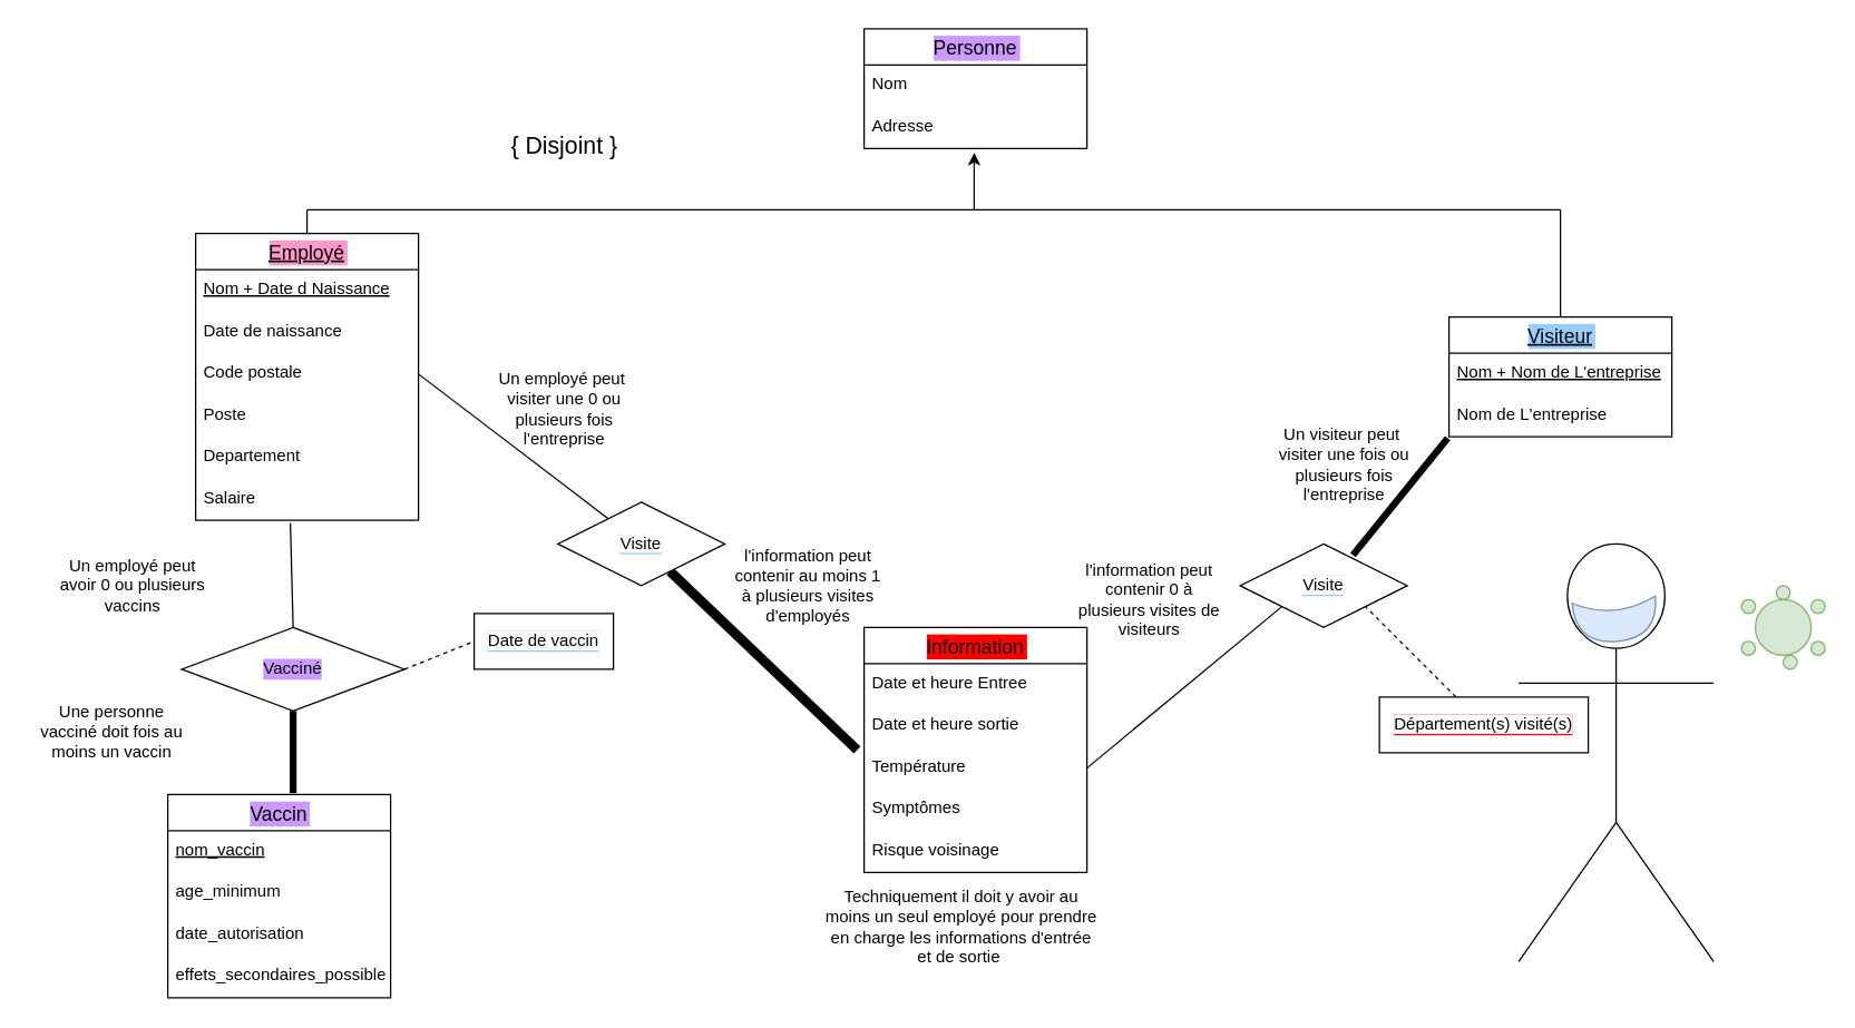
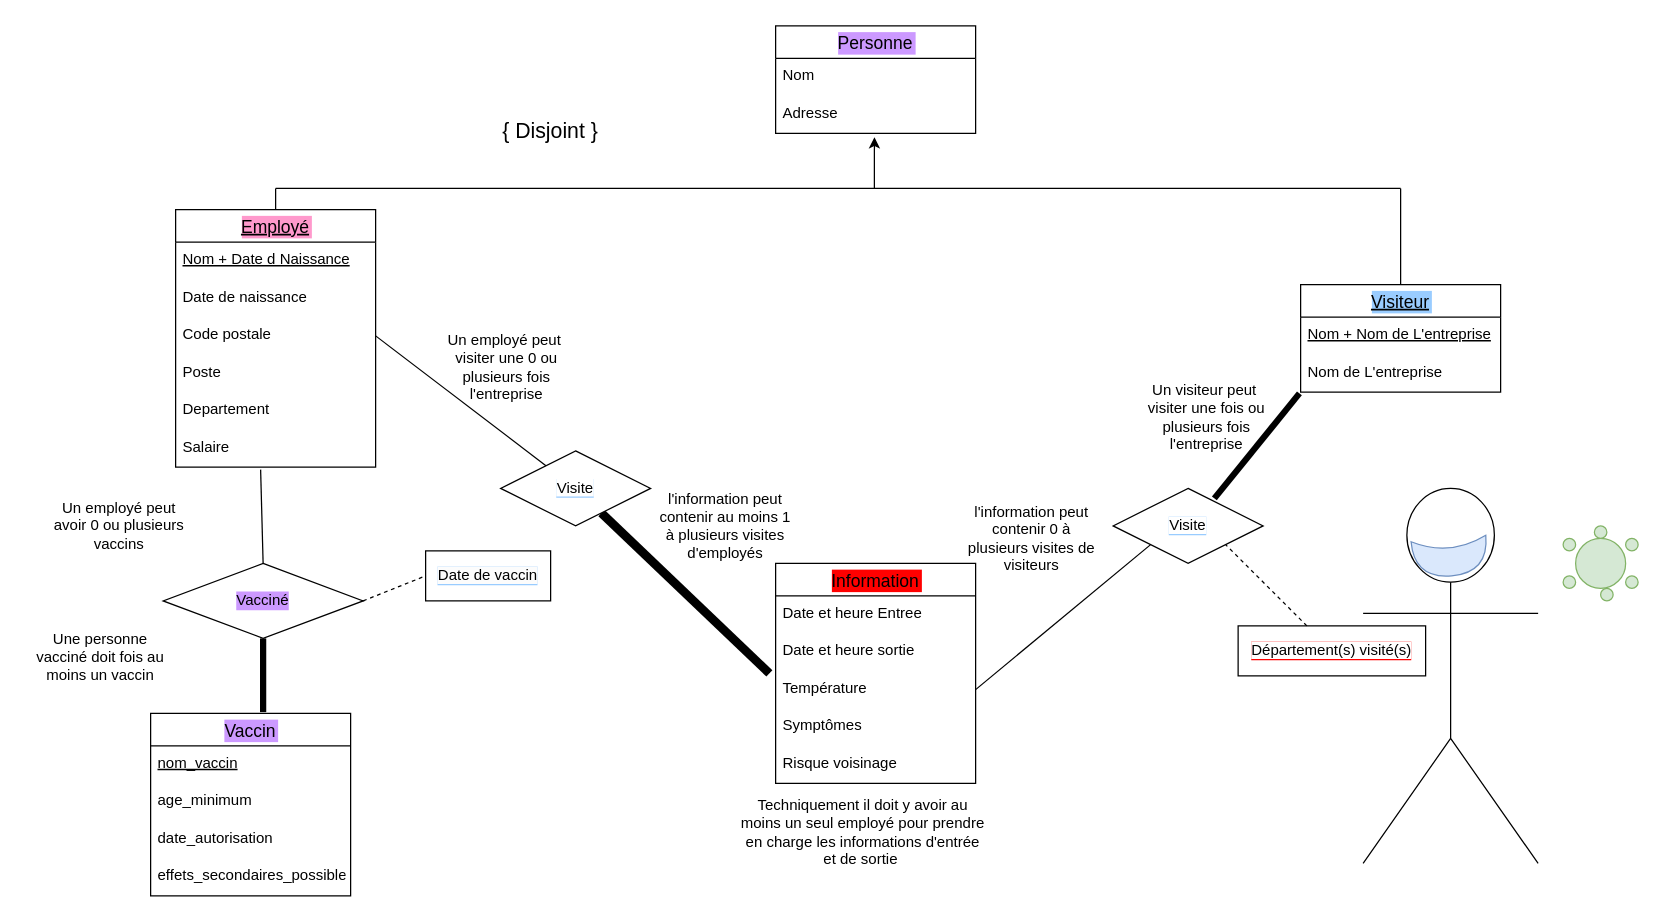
  <mxCell id="0" />
  <mxCell id="1" parent="0" />
  <mxCell id="2" value="" style="endArrow=classic;html=1;entryX=0.494;entryY=1.1;entryDx=0;entryDy=0;entryPerimeter=0;" edge="1" parent="1" target="20"><mxGeometry width="50" height="50" relative="1" as="geometry"><mxPoint x="699" y="150" as="sourcePoint" /><mxPoint x="635" y="130" as="targetPoint" /></mxGeometry></mxCell>
  <mxCell id="3" value="" style="endArrow=none;html=1;" edge="1" parent="1"><mxGeometry width="50" height="50" relative="1" as="geometry"><mxPoint x="220" y="150" as="sourcePoint" /><mxPoint x="1120" y="150" as="targetPoint" /></mxGeometry></mxCell>
  <mxCell id="4" value="" style="endArrow=none;html=1;exitX=0.5;exitY=0;exitDx=0;exitDy=0;" edge="1" parent="1" source="11"><mxGeometry width="50" height="50" relative="1" as="geometry"><mxPoint x="410" y="180" as="sourcePoint" /><mxPoint x="220" y="150" as="targetPoint" /></mxGeometry></mxCell>
  <mxCell id="5" value="" style="endArrow=none;html=1;exitX=0.5;exitY=0;exitDx=0;exitDy=0;" edge="1" parent="1" source="21"><mxGeometry width="50" height="50" relative="1" as="geometry"><mxPoint x="850" y="180" as="sourcePoint" /><mxPoint x="1120" y="150" as="targetPoint" /></mxGeometry></mxCell>
  <mxCell id="6" value="Vacciné" style="shape=rhombus;perimeter=rhombusPerimeter;whiteSpace=wrap;html=1;align=center;labelBackgroundColor=#CC99FF;" vertex="1" parent="1"><mxGeometry x="130" y="450" width="160" height="60" as="geometry" /></mxCell>
  <mxCell id="7" value="" style="endArrow=none;html=1;strokeWidth=5;entryX=0.5;entryY=1;entryDx=0;entryDy=0;" edge="1" parent="1" target="6"><mxGeometry width="50" height="50" relative="1" as="geometry"><mxPoint y="569" as="sourcePoint" x="210" /><mxPoint x="409.5" y="510" as="targetPoint" /></mxGeometry></mxCell>
- <mxCell id="8" value="&lt;font style=&quot;font-size: 17px&quot;&gt;{ Disjoint }&lt;/font&gt;" style="text;html=1;strokeColor=none;fillColor=none;align=center;verticalAlign=middle;whiteSpace=wrap;rounded=0;labelBackgroundColor=none;" vertex="1" parent="1"><mxGeometry x="340" y="80" width="130" height="50" as="geometry" /></mxCell>
+ <mxCell id="8" value="&lt;font style=&quot;font-size: 17px&quot;&gt;{ Disjoint }&lt;/font&gt;" style="text;html=1;strokeColor=none;fillColor=none;align=center;verticalAlign=middle;whiteSpace=wrap;rounded=0;labelBackgroundColor=none;" vertex="1" parent="1"><mxGeometry x="375" y="80" width="130" height="50" as="geometry" /></mxCell>
  <mxCell id="9" value="Une personne vacciné doit fois au moins un vaccin" style="text;html=1;strokeColor=none;fillColor=none;align=center;verticalAlign=middle;whiteSpace=wrap;rounded=0;labelBackgroundColor=none;" vertex="1" parent="1"><mxGeometry x="20" y="500" width="120" height="50" as="geometry" /></mxCell>
  <mxCell id="10" value="Un employé peut avoir 0 ou plusieurs vaccins" style="text;html=1;strokeColor=none;fillColor=none;align=center;verticalAlign=middle;whiteSpace=wrap;rounded=0;labelBackgroundColor=none;" vertex="1" parent="1"><mxGeometry x="40" y="400" width="110" height="40" as="geometry" /></mxCell>
  <mxCell id="11" value="Employé" style="swimlane;fontStyle=4;childLayout=stackLayout;horizontal=1;startSize=26;horizontalStack=0;resizeParent=1;resizeParentMax=0;resizeLast=0;collapsible=1;marginBottom=0;align=center;fontSize=14;labelBackgroundColor=#FF99CC;" vertex="1" parent="1"><mxGeometry x="140" y="167" width="160" height="206" as="geometry" /></mxCell>
  <mxCell id="12" value="Nom + Date d Naissance" style="text;strokeColor=none;fillColor=none;spacingLeft=4;spacingRight=4;overflow=hidden;rotatable=0;points=[[0,0.5],[1,0.5]];portConstraint=eastwest;fontSize=12;fontStyle=4" vertex="1" parent="11"><mxGeometry y="26" width="160" height="30" as="geometry" /></mxCell>
  <mxCell id="13" value="Date de naissance" style="text;strokeColor=none;fillColor=none;spacingLeft=4;spacingRight=4;overflow=hidden;rotatable=0;points=[[0,0.5],[1,0.5]];portConstraint=eastwest;fontSize=12;" vertex="1" parent="11"><mxGeometry y="56" width="160" height="30" as="geometry" /></mxCell>
  <mxCell id="14" value="Code postale" style="text;strokeColor=none;fillColor=none;spacingLeft=4;spacingRight=4;overflow=hidden;rotatable=0;points=[[0,0.5],[1,0.5]];portConstraint=eastwest;fontSize=12;" vertex="1" parent="11"><mxGeometry y="86" width="160" height="30" as="geometry" /></mxCell>
  <mxCell id="15" value="Poste" style="text;strokeColor=none;fillColor=none;spacingLeft=4;spacingRight=4;overflow=hidden;rotatable=0;points=[[0,0.5],[1,0.5]];portConstraint=eastwest;fontSize=12;" vertex="1" parent="11"><mxGeometry y="116" width="160" height="30" as="geometry" /></mxCell>
  <mxCell id="16" value="Departement" style="text;strokeColor=none;fillColor=none;spacingLeft=4;spacingRight=4;overflow=hidden;rotatable=0;points=[[0,0.5],[1,0.5]];portConstraint=eastwest;fontSize=12;" vertex="1" parent="11"><mxGeometry y="146" width="160" height="30" as="geometry" /></mxCell>
  <mxCell id="17" value="Salaire" style="text;strokeColor=none;fillColor=none;spacingLeft=4;spacingRight=4;overflow=hidden;rotatable=0;points=[[0,0.5],[1,0.5]];portConstraint=eastwest;fontSize=12;" vertex="1" parent="11"><mxGeometry y="176" width="160" height="30" as="geometry" /></mxCell>
  <mxCell id="18" value="Personne" style="swimlane;fontStyle=0;childLayout=stackLayout;horizontal=1;startSize=26;horizontalStack=0;resizeParent=1;resizeParentMax=0;resizeLast=0;collapsible=1;marginBottom=0;align=center;fontSize=14;labelBackgroundColor=#CC99FF;" vertex="1" parent="1"><mxGeometry x="620" y="20" width="160" height="86" as="geometry" /></mxCell>
  <mxCell id="19" value="Nom" style="text;strokeColor=none;fillColor=none;spacingLeft=4;spacingRight=4;overflow=hidden;rotatable=0;points=[[0,0.5],[1,0.5]];portConstraint=eastwest;fontSize=12;" vertex="1" parent="18"><mxGeometry y="26" width="160" height="30" as="geometry" /></mxCell>
  <mxCell id="20" value="Adresse" style="text;strokeColor=none;fillColor=none;spacingLeft=4;spacingRight=4;overflow=hidden;rotatable=0;points=[[0,0.5],[1,0.5]];portConstraint=eastwest;fontSize=12;" vertex="1" parent="18"><mxGeometry y="56" width="160" height="30" as="geometry" /></mxCell>
  <mxCell id="21" value="Visiteur" style="swimlane;fontStyle=4;childLayout=stackLayout;horizontal=1;startSize=26;horizontalStack=0;resizeParent=1;resizeParentMax=0;resizeLast=0;collapsible=1;marginBottom=0;align=center;fontSize=14;labelBackgroundColor=#99CCFF;" vertex="1" parent="1"><mxGeometry x="1040" y="227" width="160" height="86" as="geometry" /></mxCell>
  <mxCell id="22" value="Nom + Nom de L'entreprise" style="text;strokeColor=none;fillColor=none;spacingLeft=4;spacingRight=4;overflow=hidden;rotatable=0;points=[[0,0.5],[1,0.5]];portConstraint=eastwest;fontSize=12;fontStyle=4" vertex="1" parent="21"><mxGeometry y="26" width="160" height="30" as="geometry" /></mxCell>
  <mxCell id="23" value="Nom de L'entreprise" style="text;strokeColor=none;fillColor=none;spacingLeft=4;spacingRight=4;overflow=hidden;rotatable=0;points=[[0,0.5],[1,0.5]];portConstraint=eastwest;fontSize=12;" vertex="1" parent="21"><mxGeometry y="56" width="160" height="30" as="geometry" /></mxCell>
  <mxCell id="24" value="Vaccin" style="swimlane;fontStyle=0;childLayout=stackLayout;horizontal=1;startSize=26;horizontalStack=0;resizeParent=1;resizeParentMax=0;resizeLast=0;collapsible=1;marginBottom=0;align=center;fontSize=14;labelBackgroundColor=#CC99FF;" vertex="1" parent="1"><mxGeometry x="120" y="570" width="160" height="146" as="geometry" /></mxCell>
  <mxCell id="25" value="nom_vaccin" style="text;strokeColor=none;fillColor=none;spacingLeft=4;spacingRight=4;overflow=hidden;rotatable=0;points=[[0,0.5],[1,0.5]];portConstraint=eastwest;fontSize=12;fontStyle=4" vertex="1" parent="24"><mxGeometry y="26" width="160" height="30" as="geometry" /></mxCell>
  <mxCell id="26" value="age_minimum" style="text;strokeColor=none;fillColor=none;spacingLeft=4;spacingRight=4;overflow=hidden;rotatable=0;points=[[0,0.5],[1,0.5]];portConstraint=eastwest;fontSize=12;" vertex="1" parent="24"><mxGeometry y="56" width="160" height="30" as="geometry" /></mxCell>
  <mxCell id="27" value="date_autorisation" style="text;strokeColor=none;fillColor=none;spacingLeft=4;spacingRight=4;overflow=hidden;rotatable=0;points=[[0,0.5],[1,0.5]];portConstraint=eastwest;fontSize=12;" vertex="1" parent="24"><mxGeometry y="86" width="160" height="30" as="geometry" /></mxCell>
  <mxCell id="28" value="effets_secondaires_possibles" style="text;strokeColor=none;fillColor=none;spacingLeft=4;spacingRight=4;overflow=hidden;rotatable=0;points=[[0,0.5],[1,0.5]];portConstraint=eastwest;fontSize=12;" vertex="1" parent="24"><mxGeometry y="116" width="160" height="30" as="geometry" /></mxCell>
  <mxCell id="29" value="&lt;span style=&quot;background-color: rgb(252 , 252 , 252)&quot;&gt;Date de vaccin&lt;/span&gt;" style="whiteSpace=wrap;html=1;align=center;labelBackgroundColor=#99CCFF;" vertex="1" parent="1"><mxGeometry x="340" y="440" width="100" height="40" as="geometry" /></mxCell>
  <mxCell id="30" value="Information" style="swimlane;fontStyle=0;childLayout=stackLayout;horizontal=1;startSize=26;horizontalStack=0;resizeParent=1;resizeParentMax=0;resizeLast=0;collapsible=1;marginBottom=0;align=center;fontSize=14;labelBackgroundColor=#FF0000;" vertex="1" parent="1"><mxGeometry x="620" y="450" width="160" height="176" as="geometry" /></mxCell>
  <mxCell id="31" value="Date et heure Entree" style="text;strokeColor=none;fillColor=none;spacingLeft=4;spacingRight=4;overflow=hidden;rotatable=0;points=[[0,0.5],[1,0.5]];portConstraint=eastwest;fontSize=12;" vertex="1" parent="30"><mxGeometry y="26" width="160" height="30" as="geometry" /></mxCell>
  <mxCell id="32" value="Date et heure sortie" style="text;strokeColor=none;fillColor=none;spacingLeft=4;spacingRight=4;overflow=hidden;rotatable=0;points=[[0,0.5],[1,0.5]];portConstraint=eastwest;fontSize=12;" vertex="1" parent="30"><mxGeometry y="56" width="160" height="30" as="geometry" /></mxCell>
  <mxCell id="33" value="" style="endArrow=none;html=1;endSize=7;strokeWidth=7;" edge="1" parent="30" target="38"><mxGeometry width="50" height="50" relative="1" as="geometry"><mxPoint x="-5" y="88" as="sourcePoint" /><mxPoint x="45" y="46" as="targetPoint" /></mxGeometry></mxCell>
  <mxCell id="34" value="Température" style="text;strokeColor=none;fillColor=none;spacingLeft=4;spacingRight=4;overflow=hidden;rotatable=0;points=[[0,0.5],[1,0.5]];portConstraint=eastwest;fontSize=12;" vertex="1" parent="30"><mxGeometry y="86" width="160" height="30" as="geometry" /></mxCell>
  <mxCell id="35" value="Symptômes" style="text;strokeColor=none;fillColor=none;spacingLeft=4;spacingRight=4;overflow=hidden;rotatable=0;points=[[0,0.5],[1,0.5]];portConstraint=eastwest;fontSize=12;" vertex="1" parent="30"><mxGeometry y="116" width="160" height="30" as="geometry" /></mxCell>
  <mxCell id="36" value="Risque voisinage" style="text;strokeColor=none;fillColor=none;spacingLeft=4;spacingRight=4;overflow=hidden;rotatable=0;points=[[0,0.5],[1,0.5]];portConstraint=eastwest;fontSize=12;" vertex="1" parent="30"><mxGeometry y="146" width="160" height="30" as="geometry" /></mxCell>
  <mxCell id="37" value="&lt;span style=&quot;background-color: rgb(255 , 255 , 255)&quot;&gt;Visite&lt;/span&gt;" style="shape=rhombus;perimeter=rhombusPerimeter;whiteSpace=wrap;html=1;align=center;labelBackgroundColor=#99CCFF;" vertex="1" parent="1"><mxGeometry x="890" y="390" width="120" height="60" as="geometry" /></mxCell>
  <mxCell id="38" value="&lt;span style=&quot;background-color: rgb(255 , 255 , 255)&quot;&gt;Visite&lt;/span&gt;" style="shape=rhombus;perimeter=rhombusPerimeter;whiteSpace=wrap;html=1;align=center;labelBackgroundColor=#99CCFF;" vertex="1" parent="1"><mxGeometry x="400" y="360" width="120" height="60" as="geometry" /></mxCell>
  <mxCell id="39" value="" style="endArrow=none;html=1;endSize=7;strokeWidth=5;entryX=-0.006;entryY=1.033;entryDx=0;entryDy=0;exitX=0.675;exitY=0.133;exitDx=0;exitDy=0;exitPerimeter=0;entryPerimeter=0;" edge="1" parent="1" source="37" target="23"><mxGeometry width="50" height="50" relative="1" as="geometry"><mxPoint x="930" y="313" as="sourcePoint" /><mxPoint x="980" y="263" as="targetPoint" /></mxGeometry></mxCell>
  <mxCell id="40" value="" style="endArrow=none;html=1;endSize=7;strokeWidth=1;entryX=0;entryY=1;entryDx=0;entryDy=0;exitX=1;exitY=0.5;exitDx=0;exitDy=0;" edge="1" parent="1" source="34" target="37"><mxGeometry width="50" height="50" relative="1" as="geometry"><mxPoint x="750" y="440" as="sourcePoint" /><mxPoint x="800" y="390" as="targetPoint" /></mxGeometry></mxCell>
  <mxCell id="41" value="" style="endArrow=none;html=1;endSize=7;strokeWidth=1;entryX=1;entryY=0.5;entryDx=0;entryDy=0;" edge="1" parent="1" source="38" target="14"><mxGeometry width="50" height="50" relative="1" as="geometry"><mxPoint x="404.5" y="310" as="sourcePoint" /><mxPoint x="404.5" y="260" as="targetPoint" /></mxGeometry></mxCell>
  <mxCell id="42" value="" style="endArrow=none;html=1;endSize=7;strokeWidth=1;entryX=0.425;entryY=1.067;entryDx=0;entryDy=0;entryPerimeter=0;" edge="1" parent="1" target="17"><mxGeometry width="50" height="50" relative="1" as="geometry"><mxPoint y="450" as="sourcePoint" x="210" /><mxPoint y="370" as="targetPoint" x="210" /></mxGeometry></mxCell>
  <mxCell id="43" value="Un visiteur peut&amp;nbsp; visiter une fois ou plusieurs fois l'entreprise" style="text;html=1;strokeColor=none;fillColor=none;align=center;verticalAlign=middle;whiteSpace=wrap;rounded=0;labelBackgroundColor=none;" vertex="1" parent="1"><mxGeometry x="910" y="313" width="110" height="40" as="geometry" /></mxCell>
  <mxCell id="44" value="Un employé peut&amp;nbsp; visiter une 0 ou plusieurs fois l'entreprise" style="text;html=1;strokeColor=none;fillColor=none;align=center;verticalAlign=middle;whiteSpace=wrap;rounded=0;labelBackgroundColor=none;" vertex="1" parent="1"><mxGeometry x="350" y="273" width="110" height="40" as="geometry" /></mxCell>
  <mxCell id="45" value="l'information peut contenir au moins 1 à plusieurs visites d'employés" style="text;html=1;strokeColor=none;fillColor=none;align=center;verticalAlign=middle;whiteSpace=wrap;rounded=0;labelBackgroundColor=none;" vertex="1" parent="1"><mxGeometry x="525" y="400" width="110" height="40" as="geometry" /></mxCell>
  <mxCell id="46" value="Techniquement il doit y avoir au moins un seul employé pour prendre en charge les informations d'entrée et de sortie&amp;nbsp;" style="text;html=1;strokeColor=none;fillColor=none;align=center;verticalAlign=middle;whiteSpace=wrap;rounded=0;labelBackgroundColor=none;" vertex="1" parent="1"><mxGeometry x="590" y="630" width="200" height="70" as="geometry" /></mxCell>
  <mxCell id="47" value="l'information peut contenir 0 à plusieurs visites de visiteurs" style="text;html=1;strokeColor=none;fillColor=none;align=center;verticalAlign=middle;whiteSpace=wrap;rounded=0;labelBackgroundColor=none;" vertex="1" parent="1"><mxGeometry x="770" y="400" width="110" height="60" as="geometry" /></mxCell>
  <mxCell id="48" value="" style="shape=umlActor;verticalLabelPosition=bottom;verticalAlign=top;html=1;outlineConnect=0;labelBackgroundColor=#FF0000;" vertex="1" parent="1"><mxGeometry x="1090" y="390" width="140" height="300" as="geometry" /></mxCell>
  <mxCell id="49" value="" style="ellipse;whiteSpace=wrap;html=1;aspect=fixed;labelBackgroundColor=#FF0000;fillColor=#d5e8d4;strokeColor=#82b366;" vertex="1" parent="1"><mxGeometry x="1260" y="430" width="40" height="40" as="geometry" /></mxCell>
  <mxCell id="50" value="" style="ellipse;whiteSpace=wrap;html=1;aspect=fixed;labelBackgroundColor=#FF0000;fillColor=#d5e8d4;strokeColor=#82b366;" vertex="1" parent="1"><mxGeometry x="1300" y="430" width="10" height="10" as="geometry" /></mxCell>
  <mxCell id="51" value="" style="ellipse;whiteSpace=wrap;html=1;aspect=fixed;labelBackgroundColor=#FF0000;fillColor=#d5e8d4;strokeColor=#82b366;" vertex="1" parent="1"><mxGeometry x="1300" y="460" width="10" height="10" as="geometry" /></mxCell>
  <mxCell id="52" value="" style="ellipse;whiteSpace=wrap;html=1;aspect=fixed;labelBackgroundColor=#FF0000;fillColor=#d5e8d4;strokeColor=#82b366;" vertex="1" parent="1"><mxGeometry x="1280" y="470" width="10" height="10" as="geometry" /></mxCell>
  <mxCell id="53" value="" style="ellipse;whiteSpace=wrap;html=1;aspect=fixed;labelBackgroundColor=#FF0000;fillColor=#d5e8d4;strokeColor=#82b366;" vertex="1" parent="1"><mxGeometry x="1250" y="460" width="10" height="10" as="geometry" /></mxCell>
  <mxCell id="54" value="" style="ellipse;whiteSpace=wrap;html=1;aspect=fixed;labelBackgroundColor=#FF0000;fillColor=#d5e8d4;strokeColor=#82b366;" vertex="1" parent="1"><mxGeometry x="1250" y="430" width="10" height="10" as="geometry" /></mxCell>
  <mxCell id="55" value="" style="ellipse;whiteSpace=wrap;html=1;aspect=fixed;labelBackgroundColor=#FF0000;fillColor=#d5e8d4;strokeColor=#82b366;" vertex="1" parent="1"><mxGeometry x="1275" y="420" width="10" height="10" as="geometry" /></mxCell>
  <mxCell id="56" value="" style="shape=xor;whiteSpace=wrap;html=1;labelBackgroundColor=#FF0000;rotation=85;fillColor=#dae8fc;strokeColor=#6c8ebf;" vertex="1" parent="1"><mxGeometry x="1144.56" y="415.02" width="30" height="60" as="geometry" /></mxCell>
  <mxCell id="57" value="&lt;span style=&quot;background-color: rgb(255 , 255 , 255)&quot;&gt;Département(s) visité(s)&lt;/span&gt;" style="whiteSpace=wrap;html=1;align=center;labelBackgroundColor=#FF0000;" vertex="1" parent="1"><mxGeometry x="990" y="500" width="150" height="40" as="geometry" /></mxCell>
  <mxCell id="58" value="" style="endArrow=none;dashed=1;html=1;endSize=7;strokeWidth=1;entryX=1;entryY=1;entryDx=0;entryDy=0;" edge="1" parent="1" source="57" target="37"><mxGeometry width="50" height="50" relative="1" as="geometry"><mxPoint x="940" y="480" as="sourcePoint" /><mxPoint x="990" y="430" as="targetPoint" /></mxGeometry></mxCell>
  <mxCell id="59" value="" style="endArrow=none;dashed=1;html=1;endSize=7;strokeWidth=1;entryX=0;entryY=0.5;entryDx=0;entryDy=0;" edge="1" parent="1" target="29"><mxGeometry width="50" height="50" relative="1" as="geometry"><mxPoint x="290" y="480" as="sourcePoint" /><mxPoint x="340" y="430" as="targetPoint" /></mxGeometry></mxCell>
